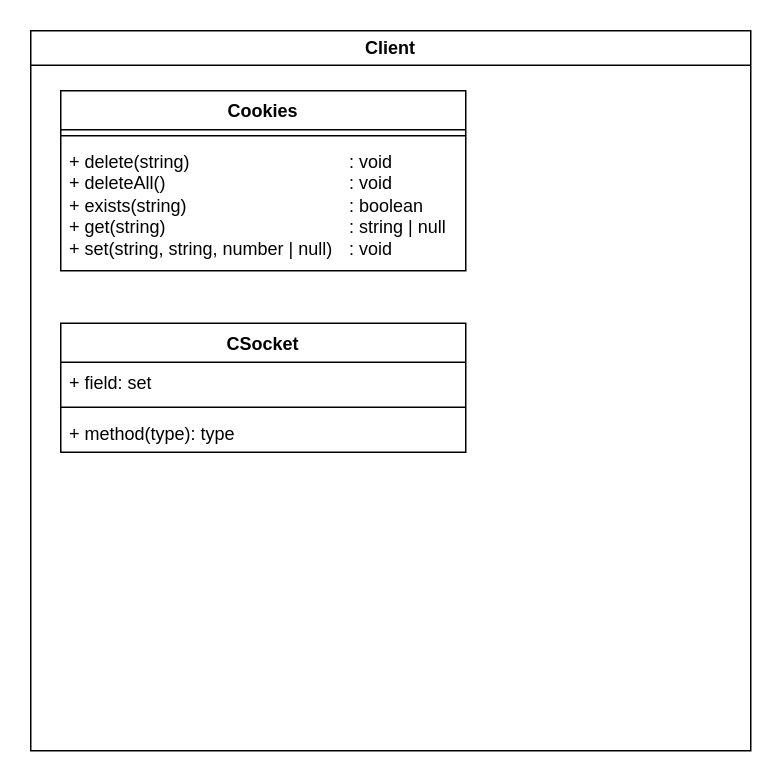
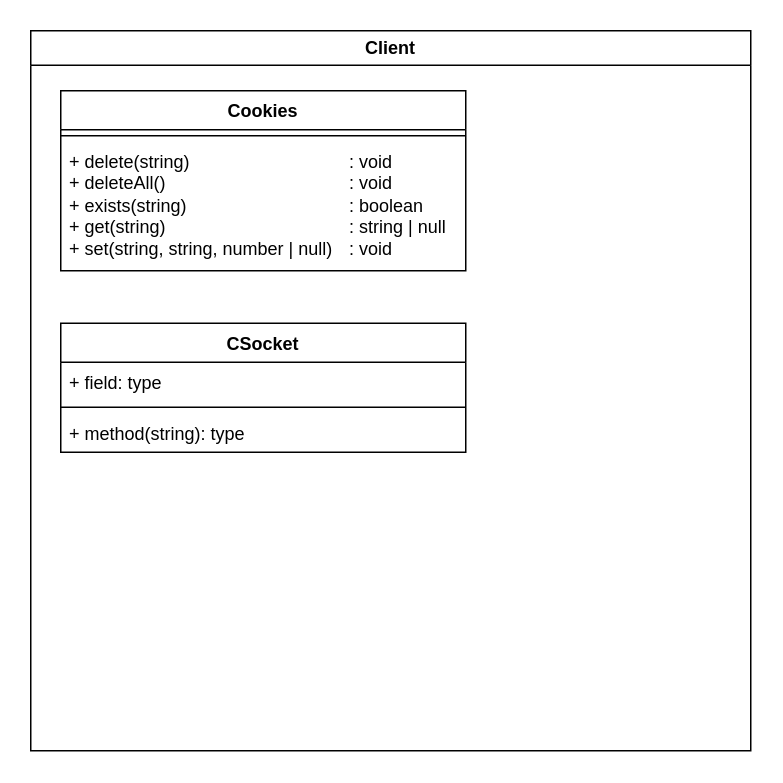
  <mxCell id="0" />
  <mxCell id="1" parent="0" />
  <mxCell id="2" value="Client" style="swimlane;whiteSpace=wrap;html=1;" vertex="1" parent="1"><mxGeometry width="480" height="480" as="geometry" x="20" y="20" /></mxCell>
  <mxCell id="3" value="Cookies" style="swimlane;fontStyle=1;align=center;verticalAlign=top;childLayout=stackLayout;horizontal=1;startSize=26;horizontalStack=0;resizeParent=1;resizeParentMax=0;resizeLast=0;collapsible=1;marginBottom=0;whiteSpace=wrap;html=1;" vertex="1" parent="2"><mxGeometry x="20" y="40" width="270" height="120" as="geometry"><mxRectangle x="20" y="40" width="90" height="30" as="alternateBounds" /></mxGeometry></mxCell>
  <mxCell id="4" value="" style="line;strokeWidth=1;fillColor=none;align=left;verticalAlign=middle;spacingTop=-1;spacingLeft=3;spacingRight=3;rotatable=0;labelPosition=right;points=[];portConstraint=eastwest;strokeColor=inherit;" vertex="1" parent="3"><mxGeometry y="26" width="270" height="8" as="geometry" /></mxCell>
  <mxCell id="5" value="+ delete(string) &lt;span style=&quot;white-space: pre;&quot;&gt;&#09;&lt;/span&gt;&lt;span style=&quot;white-space: pre;&quot;&gt;&#09;&lt;/span&gt;&lt;span style=&quot;white-space: pre;&quot;&gt;&#09;&lt;/span&gt;&lt;span style=&quot;white-space: pre;&quot;&gt;&#09;&lt;/span&gt;: void&lt;br&gt;+ deleteAll() &lt;span style=&quot;white-space: pre;&quot;&gt;&#09;&lt;/span&gt;&lt;span style=&quot;white-space: pre;&quot;&gt;&#09;&lt;/span&gt;&lt;span style=&quot;white-space: pre;&quot;&gt;&#09;&lt;/span&gt;&lt;span style=&quot;white-space: pre;&quot;&gt;&#09;&lt;/span&gt;&lt;span style=&quot;white-space: pre;&quot;&gt;&#09;&lt;/span&gt;: void&lt;br&gt;+ exists(string) &lt;span style=&quot;white-space: pre;&quot;&gt;&#09;&lt;/span&gt;&lt;span style=&quot;white-space: pre;&quot;&gt;&#09;&lt;/span&gt;&lt;span style=&quot;white-space: pre;&quot;&gt;&#09;&lt;/span&gt;&lt;span style=&quot;white-space: pre;&quot;&gt;&#09;&lt;/span&gt;: boolean&lt;br&gt;+ get(string) &lt;span style=&quot;white-space: pre;&quot;&gt;&#09;&lt;/span&gt;&lt;span style=&quot;white-space: pre;&quot;&gt;&#09;&lt;/span&gt;&lt;span style=&quot;white-space: pre;&quot;&gt;&#09;&lt;/span&gt;&lt;span style=&quot;white-space: pre;&quot;&gt;&#09;&lt;/span&gt;&lt;span style=&quot;white-space: pre;&quot;&gt;&#09;&lt;/span&gt;: string | null&lt;br&gt;+ set(string, string, number | null) &lt;span style=&quot;white-space: pre;&quot;&gt;&#09;&lt;/span&gt;: void" style="text;strokeColor=none;fillColor=none;align=left;verticalAlign=top;spacingLeft=4;spacingRight=4;overflow=hidden;rotatable=0;points=[[0,0.5],[1,0.5]];portConstraint=eastwest;whiteSpace=wrap;html=1;" vertex="1" parent="3"><mxGeometry y="34" width="270" height="86" as="geometry" /></mxCell>
  <mxCell id="6" value="CSocket" style="swimlane;fontStyle=1;align=center;verticalAlign=top;childLayout=stackLayout;horizontal=1;startSize=26;horizontalStack=0;resizeParent=1;resizeParentMax=0;resizeLast=0;collapsible=1;marginBottom=0;whiteSpace=wrap;html=1;" vertex="1" parent="2"><mxGeometry x="20" y="195" width="270" height="86" as="geometry" /></mxCell>
- <mxCell id="7" value="+ field: set" style="text;strokeColor=none;fillColor=none;align=left;verticalAlign=top;spacingLeft=4;spacingRight=4;overflow=hidden;rotatable=0;points=[[0,0.5],[1,0.5]];portConstraint=eastwest;whiteSpace=wrap;html=1;" vertex="1" parent="6"><mxGeometry y="26" width="270" height="26" as="geometry" /></mxCell>
+ <mxCell id="7" value="+ field: type" style="text;strokeColor=none;fillColor=none;align=left;verticalAlign=top;spacingLeft=4;spacingRight=4;overflow=hidden;rotatable=0;points=[[0,0.5],[1,0.5]];portConstraint=eastwest;whiteSpace=wrap;html=1;" vertex="1" parent="6"><mxGeometry y="26" width="270" height="26" as="geometry" /></mxCell>
  <mxCell id="8" value="" style="line;strokeWidth=1;fillColor=none;align=left;verticalAlign=middle;spacingTop=-1;spacingLeft=3;spacingRight=3;rotatable=0;labelPosition=right;points=[];portConstraint=eastwest;strokeColor=inherit;" vertex="1" parent="6"><mxGeometry y="52" width="270" height="8" as="geometry" /></mxCell>
- <mxCell id="9" value="+ method(type): type" style="text;strokeColor=none;fillColor=none;align=left;verticalAlign=top;spacingLeft=4;spacingRight=4;overflow=hidden;rotatable=0;points=[[0,0.5],[1,0.5]];portConstraint=eastwest;whiteSpace=wrap;html=1;" vertex="1" parent="6"><mxGeometry y="60" width="270" height="26" as="geometry" /></mxCell>
+ <mxCell id="9" value="+ method(string): type" style="text;strokeColor=none;fillColor=none;align=left;verticalAlign=top;spacingLeft=4;spacingRight=4;overflow=hidden;rotatable=0;points=[[0,0.5],[1,0.5]];portConstraint=eastwest;whiteSpace=wrap;html=1;" vertex="1" parent="6"><mxGeometry y="60" width="270" height="26" as="geometry" /></mxCell>
